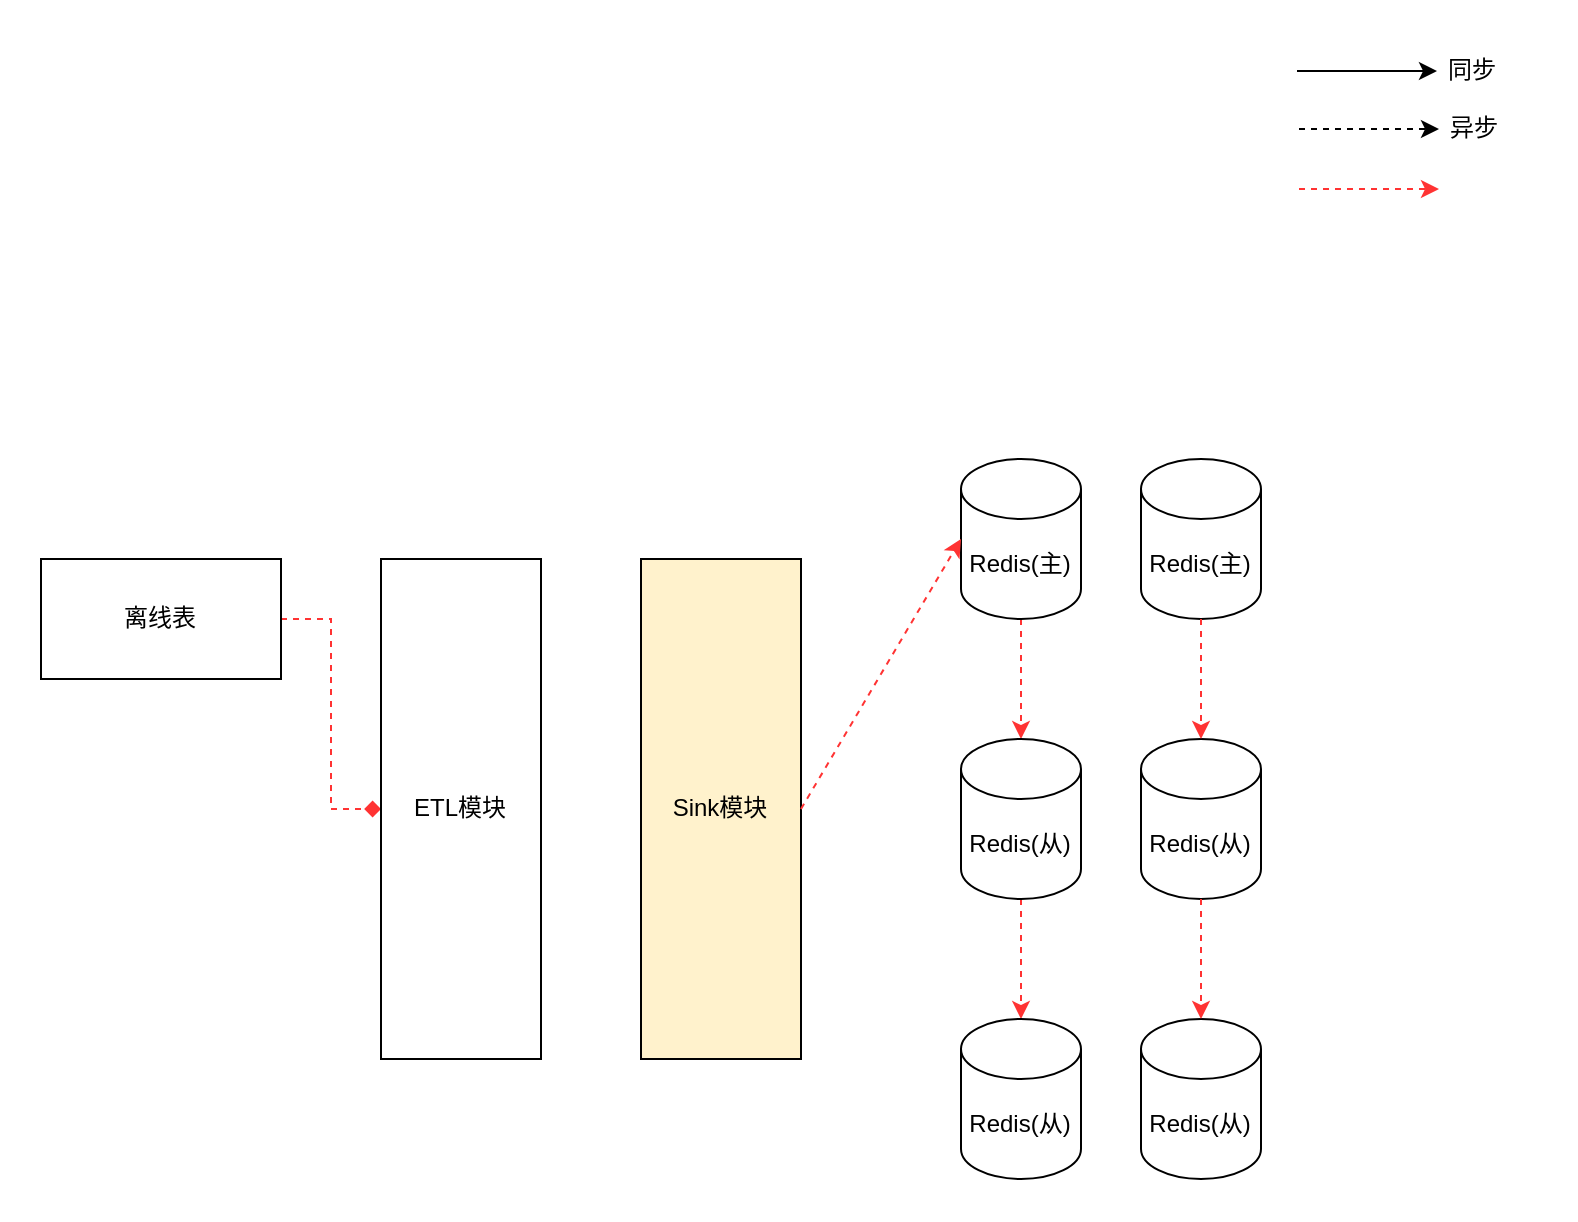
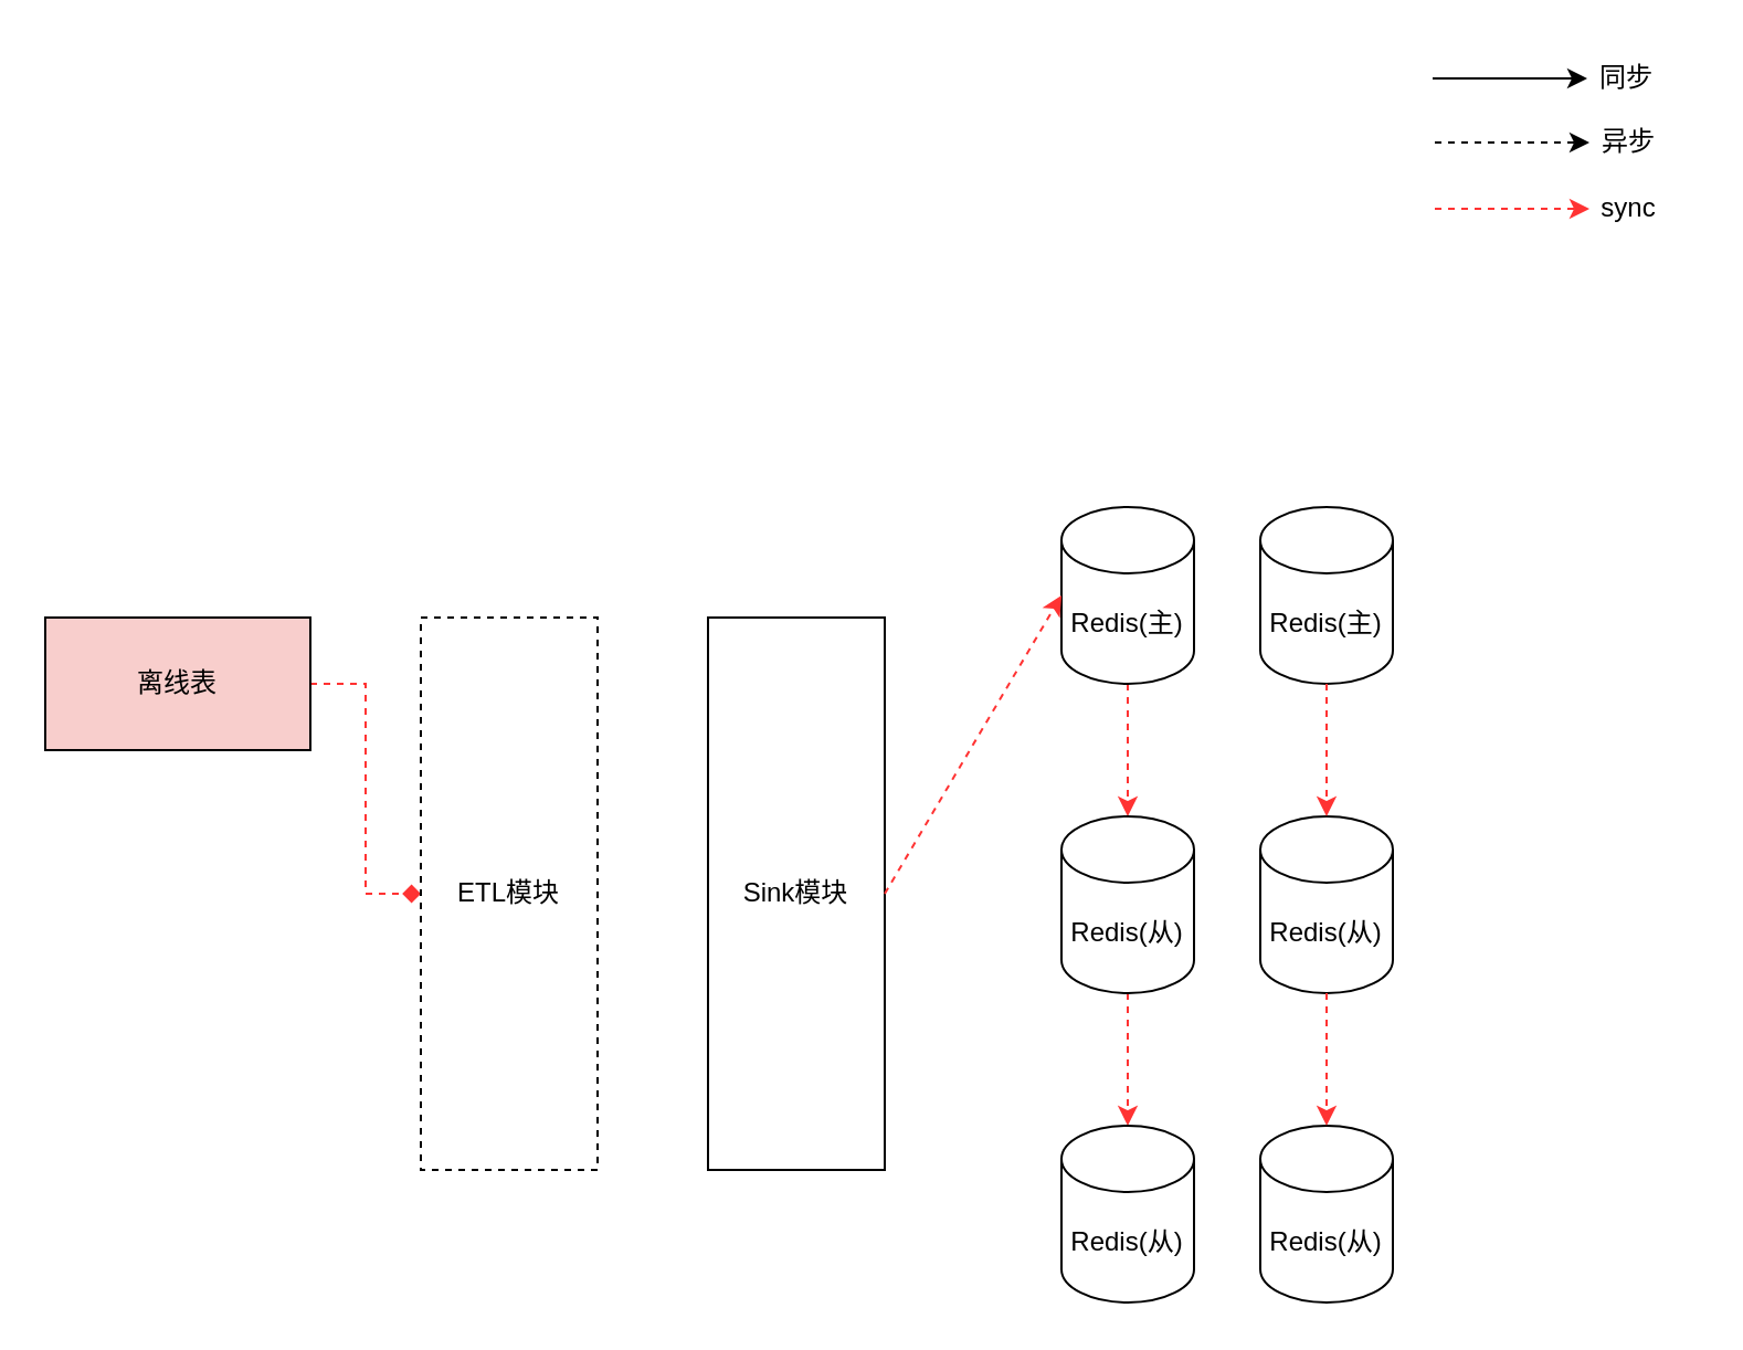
  <mxCell id="0" />
  <mxCell id="1" parent="0" />
  <mxCell id="2" value="" style="edgeStyle=orthogonalEdgeStyle;rounded=0;orthogonalLoop=1;jettySize=auto;html=1;dashed=1;fontSize=12;strokeColor=#FF3333;endArrow=diamond;" edge="1" parent="1" source="3" target="16"><mxGeometry relative="1" as="geometry" /></mxCell>
- <mxCell id="3" value="&lt;font style=&quot;font-size: 12px&quot;&gt;离线表&lt;/font&gt;" style="rounded=0;whiteSpace=wrap;html=1;" vertex="1" parent="1"><mxGeometry x="20" y="279" width="120" height="60" as="geometry" /></mxCell>
+ <mxCell id="3" value="&lt;font style=&quot;font-size: 12px&quot;&gt;离线表&lt;/font&gt;" style="rounded=0;whiteSpace=wrap;html=1;fillColor=#f8cecc;" vertex="1" parent="1"><mxGeometry x="20" y="279" width="120" height="60" as="geometry" /></mxCell>
  <mxCell id="4" value="" style="edgeStyle=orthogonalEdgeStyle;rounded=0;orthogonalLoop=1;jettySize=auto;html=1;fontSize=12;strokeColor=#FF3333;dashed=1;" edge="1" parent="1" source="5" target="7"><mxGeometry relative="1" as="geometry" /></mxCell>
  <mxCell id="5" value="Redis(主)" style="shape=cylinder3;whiteSpace=wrap;html=1;boundedLbl=1;backgroundOutline=1;size=15;fontSize=12;" vertex="1" parent="1"><mxGeometry x="480" y="229" width="60" height="80" as="geometry" /></mxCell>
  <mxCell id="6" value="" style="edgeStyle=orthogonalEdgeStyle;rounded=0;orthogonalLoop=1;jettySize=auto;html=1;fontSize=12;strokeColor=#FF3333;dashed=1;" edge="1" parent="1" source="7" target="8"><mxGeometry relative="1" as="geometry" /></mxCell>
  <mxCell id="7" value="Redis(从)" style="shape=cylinder3;whiteSpace=wrap;html=1;boundedLbl=1;backgroundOutline=1;size=15;fontSize=12;" vertex="1" parent="1"><mxGeometry x="480" y="369" width="60" height="80" as="geometry" /></mxCell>
  <mxCell id="8" value="Redis(从)" style="shape=cylinder3;whiteSpace=wrap;html=1;boundedLbl=1;backgroundOutline=1;size=15;fontSize=12;" vertex="1" parent="1"><mxGeometry x="480" y="509" width="60" height="80" as="geometry" /></mxCell>
  <mxCell id="9" value="" style="group" vertex="1" connectable="0" parent="1"><mxGeometry x="648" y="20" width="119" height="89" as="geometry" /></mxCell>
  <mxCell id="10" value="" style="endArrow=classic;html=1;rounded=0;fontSize=12;strokeColor=#FF3333;dashed=1;" edge="1" parent="9"><mxGeometry width="50" height="50" relative="1" as="geometry"><mxPoint x="1" y="74" as="sourcePoint" /><mxPoint x="71" y="74" as="targetPoint" /></mxGeometry></mxCell>
+ <mxCell id="11" value="sync" style="text;html=1;strokeColor=none;fillColor=none;align=center;verticalAlign=middle;whiteSpace=wrap;rounded=0;fontSize=12;" vertex="1" parent="9"><mxGeometry x="59" y="59" width="60" height="30" as="geometry" /></mxCell>
  <mxCell id="12" value="" style="endArrow=classic;html=1;rounded=0;fontSize=12;strokeColor=#000000;dashed=1;" edge="1" parent="9"><mxGeometry width="50" height="50" relative="1" as="geometry"><mxPoint x="1" y="44" as="sourcePoint" /><mxPoint x="71" y="44" as="targetPoint" /></mxGeometry></mxCell>
  <mxCell id="13" value="异步" style="text;html=1;strokeColor=none;fillColor=none;align=center;verticalAlign=middle;whiteSpace=wrap;rounded=0;fontSize=12;" vertex="1" parent="9"><mxGeometry x="59" y="29" width="60" height="30" as="geometry" /></mxCell>
  <mxCell id="14" value="" style="endArrow=classic;html=1;rounded=0;fontSize=12;strokeColor=#000000;" edge="1" parent="9"><mxGeometry width="50" height="50" relative="1" as="geometry"><mxPoint y="15" as="sourcePoint" /><mxPoint x="70" y="15" as="targetPoint" /></mxGeometry></mxCell>
  <mxCell id="15" value="同步" style="text;html=1;strokeColor=none;fillColor=none;align=center;verticalAlign=middle;whiteSpace=wrap;rounded=0;fontSize=12;" vertex="1" parent="9"><mxGeometry x="58" width="60" height="30" as="geometry" /></mxCell>
- <mxCell id="16" value="ETL模块" style="rounded=0;whiteSpace=wrap;html=1;fontSize=12;" vertex="1" parent="1"><mxGeometry x="190" y="279" width="80" height="250" as="geometry" /></mxCell>
- <mxCell id="17" value="Sink模块" style="rounded=0;whiteSpace=wrap;html=1;fontSize=12;fillColor=#fff2cc;" vertex="1" parent="1"><mxGeometry x="320" y="279" width="80" height="250" as="geometry" /></mxCell>
+ <mxCell id="16" value="ETL模块" style="rounded=0;whiteSpace=wrap;html=1;fontSize=12;dashed=1;" vertex="1" parent="1"><mxGeometry x="190" y="279" width="80" height="250" as="geometry" /></mxCell>
+ <mxCell id="17" value="Sink模块" style="rounded=0;whiteSpace=wrap;html=1;fontSize=12;" vertex="1" parent="1"><mxGeometry x="320" y="279" width="80" height="250" as="geometry" /></mxCell>
  <mxCell id="18" value="" style="endArrow=classic;html=1;rounded=0;dashed=1;fontSize=12;strokeColor=#FF3333;exitX=1;exitY=0.5;exitDx=0;exitDy=0;entryX=0;entryY=0.5;entryDx=0;entryDy=0;entryPerimeter=0;" edge="1" parent="1" source="17" target="5"><mxGeometry width="50" height="50" relative="1" as="geometry"><mxPoint x="470" y="489" as="sourcePoint" /><mxPoint x="520" y="439" as="targetPoint" /></mxGeometry></mxCell>
  <mxCell id="19" value="Redis(主)" style="shape=cylinder3;whiteSpace=wrap;html=1;boundedLbl=1;backgroundOutline=1;size=15;fontSize=12;" vertex="1" parent="1"><mxGeometry x="570" y="229" width="60" height="80" as="geometry" /></mxCell>
  <mxCell id="20" value="Redis(从)" style="shape=cylinder3;whiteSpace=wrap;html=1;boundedLbl=1;backgroundOutline=1;size=15;fontSize=12;" vertex="1" parent="1"><mxGeometry x="570" y="369" width="60" height="80" as="geometry" /></mxCell>
  <mxCell id="21" value="Redis(从)" style="shape=cylinder3;whiteSpace=wrap;html=1;boundedLbl=1;backgroundOutline=1;size=15;fontSize=12;" vertex="1" parent="1"><mxGeometry x="570" y="509" width="60" height="80" as="geometry" /></mxCell>
  <mxCell id="22" value="" style="edgeStyle=orthogonalEdgeStyle;rounded=0;orthogonalLoop=1;jettySize=auto;html=1;fontSize=12;strokeColor=#FF3333;dashed=1;exitX=0.5;exitY=1;exitDx=0;exitDy=0;exitPerimeter=0;entryX=0.5;entryY=0;entryDx=0;entryDy=0;entryPerimeter=0;" edge="1" parent="1" source="19" target="20"><mxGeometry relative="1" as="geometry"><mxPoint x="520" y="319" as="sourcePoint" /><mxPoint x="520" y="379" as="targetPoint" /></mxGeometry></mxCell>
  <mxCell id="23" value="" style="edgeStyle=orthogonalEdgeStyle;rounded=0;orthogonalLoop=1;jettySize=auto;html=1;fontSize=12;strokeColor=#FF3333;dashed=1;entryX=0.5;entryY=0;entryDx=0;entryDy=0;entryPerimeter=0;exitX=0.5;exitY=1;exitDx=0;exitDy=0;exitPerimeter=0;" edge="1" parent="1" source="20" target="21"><mxGeometry relative="1" as="geometry"><mxPoint x="580" y="479" as="sourcePoint" /><mxPoint x="610" y="379" as="targetPoint" /></mxGeometry></mxCell>
